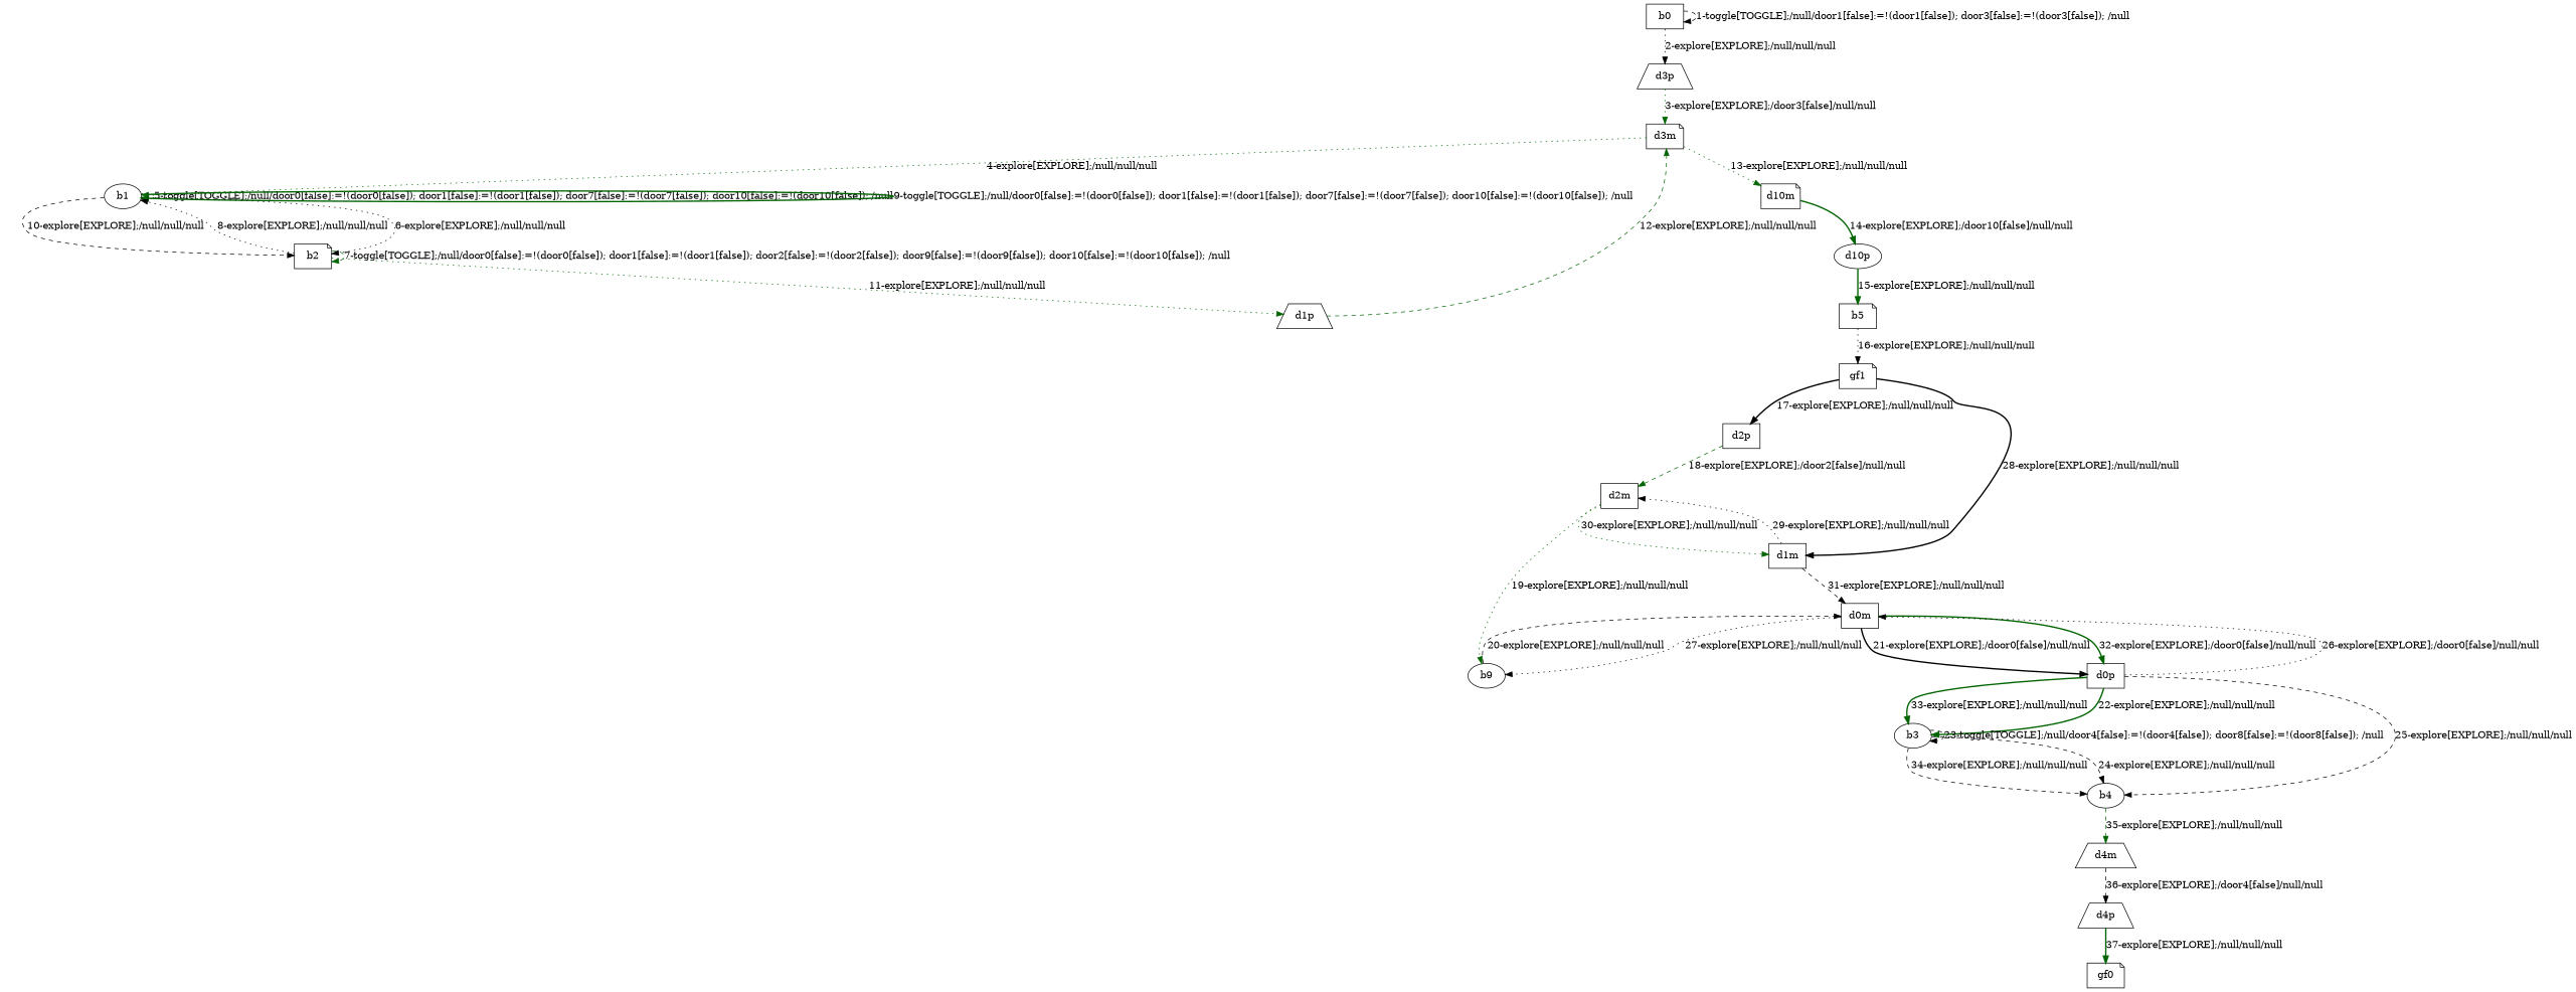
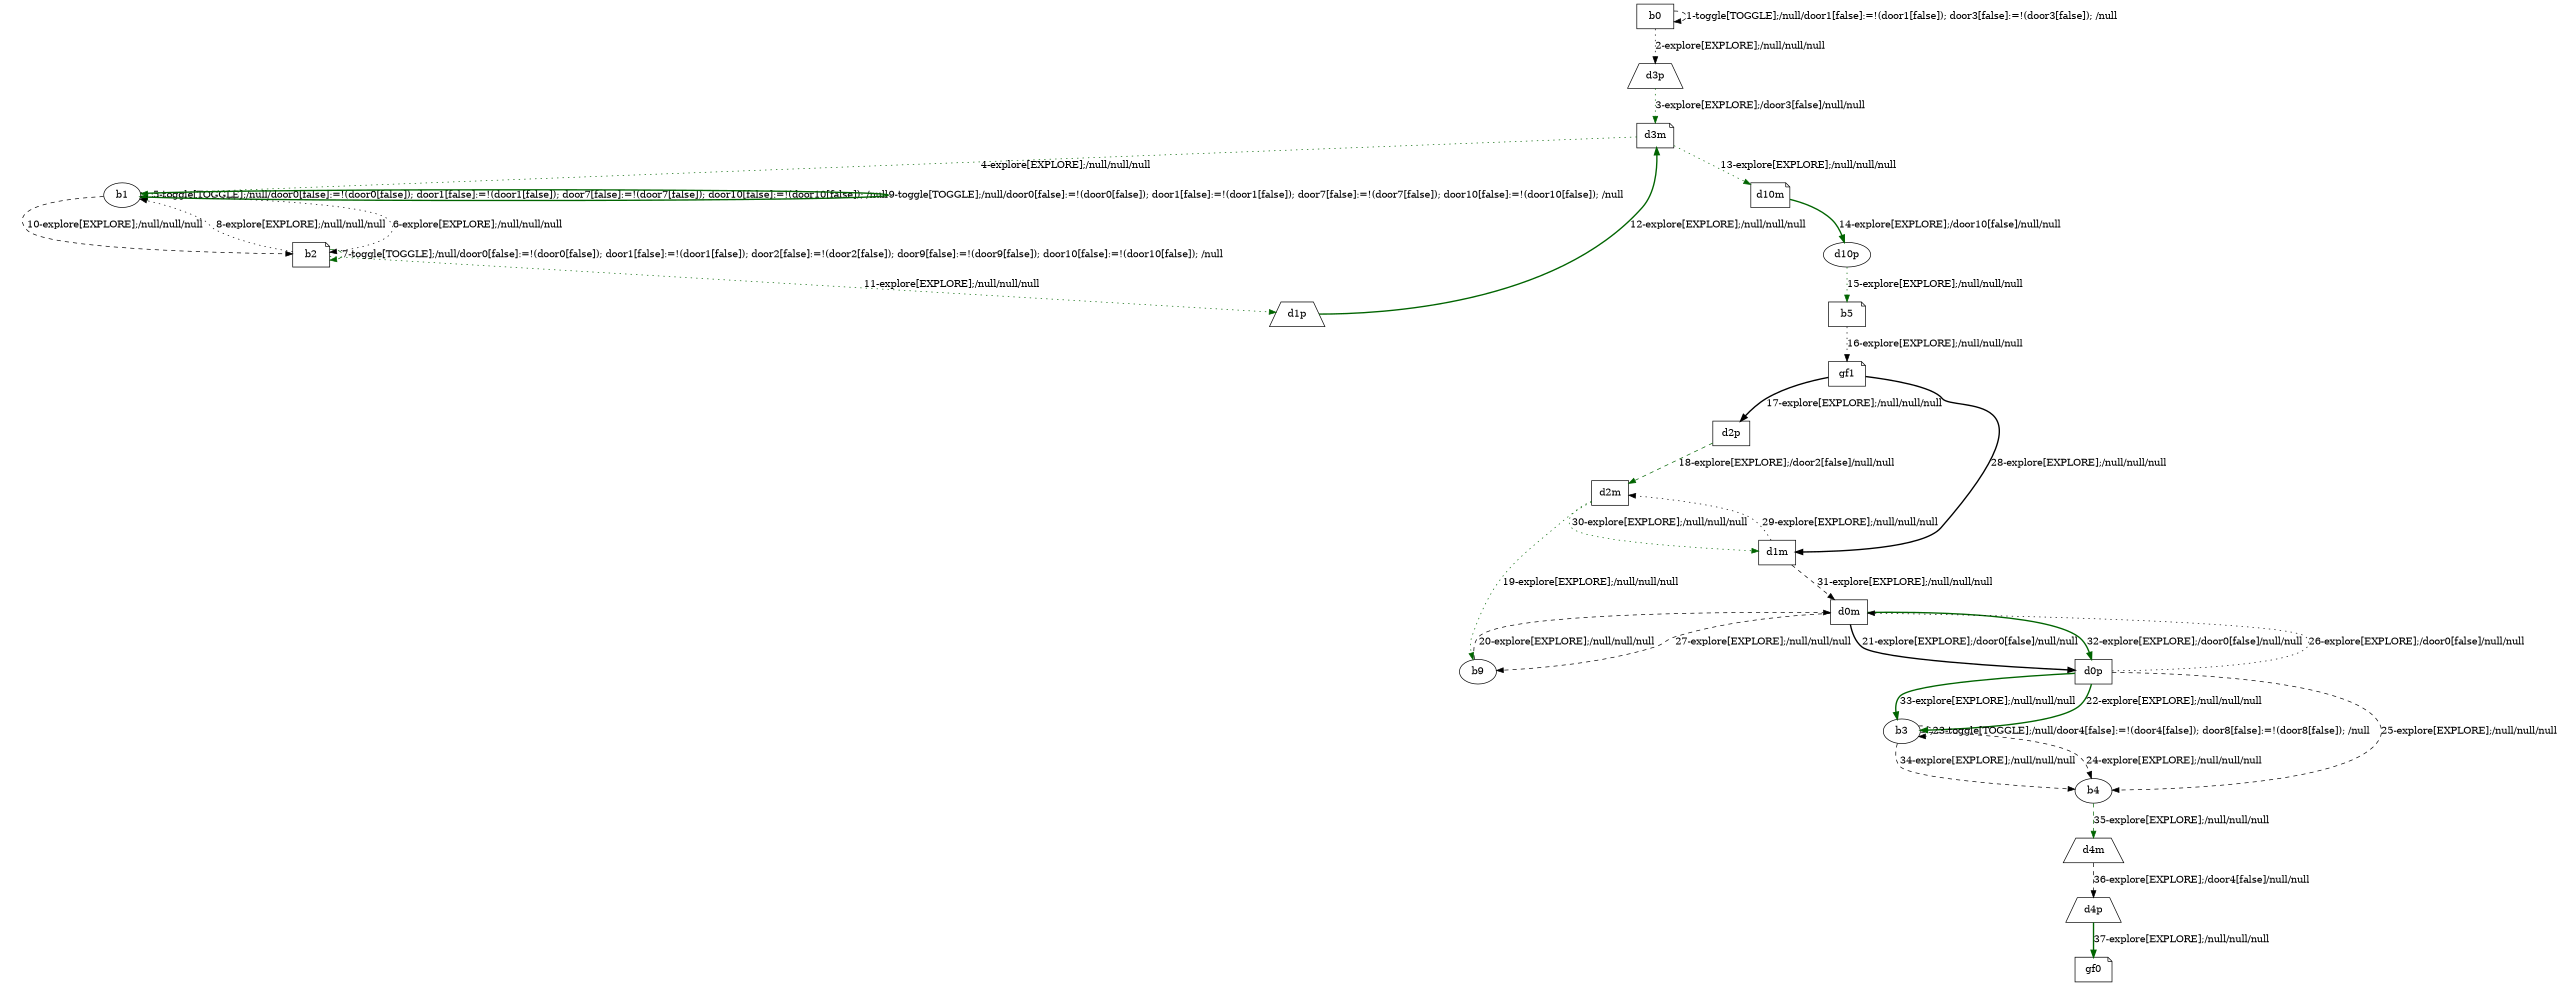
  digraph {
    node [shape=box]
    edge [color=black style=dotted]
    b0
    d3p [shape=trapezium]
    d3m [shape=note]
    b1 [shape=ellipse]
    d10m [shape=note]
    b2 [shape=note]
    d10p [shape=ellipse]
    d1p [shape=trapezium]
    b5 [shape=note]
    gf1 [shape=note]
    d2p
    d1m
    d2m
    b9 [shape=ellipse]
    d0m
    d0p
    b3 [shape=ellipse]
    b4 [shape=ellipse]
    d4m [shape=trapezium]
    d4p [shape=trapezium]
    gf0 [shape=note]
    b0 -> b0 [label="1-toggle[TOGGLE];/null/door1[false]:=!(door1[false]); door3[false]:=!(door3[false]); /null" style=dashed]
    b0 -> d3p [label="2-explore[EXPLORE];/null/null/null"]
    d3p -> d3m [color=darkgreen label="3-explore[EXPLORE];/door3[false]/null/null"]
    d3m -> b1 [color=darkgreen label="4-explore[EXPLORE];/null/null/null"]
    d3m -> d10m [color=darkgreen label="13-explore[EXPLORE];/null/null/null"]
    b1 -> b1 [label="5-toggle[TOGGLE];/null/door0[false]:=!(door0[false]); door1[false]:=!(door1[false]); door7[false]:=!(door7[false]); door10[false]:=!(door10[false]); /null"]
    b1 -> b1 [color=darkgreen label="9-toggle[TOGGLE];/null/door0[false]:=!(door0[false]); door1[false]:=!(door1[false]); door7[false]:=!(door7[false]); door10[false]:=!(door10[false]); /null" style=bold]
    b1 -> b2 [label="6-explore[EXPLORE];/null/null/null"]
    b1 -> b2 [label="10-explore[EXPLORE];/null/null/null" style=dashed]
    d10m -> d10p [color=darkgreen label="14-explore[EXPLORE];/door10[false]/null/null" style=bold]
    b2 -> b1 [label="8-explore[EXPLORE];/null/null/null"]
    b2 -> b2 [color=darkgreen label="7-toggle[TOGGLE];/null/door0[false]:=!(door0[false]); door1[false]:=!(door1[false]); door2[false]:=!(door2[false]); door9[false]:=!(door9[false]); door10[false]:=!(door10[false]); /null" style=dashed]
    b2 -> d1p [color=darkgreen label="11-explore[EXPLORE];/null/null/null"]
-   d10p -> b5 [color=darkgreen label="15-explore[EXPLORE];/null/null/null" style=bold]
-   d1p -> d3m [color=darkgreen label="12-explore[EXPLORE];/null/null/null" style=dashed]
+   d10p -> b5 [color=darkgreen label="15-explore[EXPLORE];/null/null/null"]
+   d1p -> d3m [color=darkgreen label="12-explore[EXPLORE];/null/null/null" style=bold]
    b5 -> gf1 [label="16-explore[EXPLORE];/null/null/null"]
    gf1 -> d2p [label="17-explore[EXPLORE];/null/null/null" style=bold]
    gf1 -> d1m [label="28-explore[EXPLORE];/null/null/null" style=bold]
    d2p -> d2m [color=darkgreen label="18-explore[EXPLORE];/door2[false]/null/null" style=dashed]
    d1m -> d2m [label="29-explore[EXPLORE];/null/null/null"]
    d1m -> d0m [label="31-explore[EXPLORE];/null/null/null" style=dashed]
    d2m -> d1m [color=darkgreen label="30-explore[EXPLORE];/null/null/null"]
    d2m -> b9 [color=darkgreen label="19-explore[EXPLORE];/null/null/null"]
    b9 -> d0m [label="20-explore[EXPLORE];/null/null/null" style=dashed]
-   d0m -> b9 [label="27-explore[EXPLORE];/null/null/null"]
+   d0m -> b9 [label="27-explore[EXPLORE];/null/null/null" style=dashed]
    d0m -> d0p [label="21-explore[EXPLORE];/door0[false]/null/null" style=bold]
    d0m -> d0p [color=darkgreen label="32-explore[EXPLORE];/door0[false]/null/null" style=bold]
    d0p -> d0m [label="26-explore[EXPLORE];/door0[false]/null/null"]
    d0p -> b3 [color=darkgreen label="22-explore[EXPLORE];/null/null/null" style=bold]
    d0p -> b3 [color=darkgreen label="33-explore[EXPLORE];/null/null/null" style=bold]
    d0p -> b4 [label="25-explore[EXPLORE];/null/null/null" style=dashed]
    b3 -> b3 [label="23-toggle[TOGGLE];/null/door4[false]:=!(door4[false]); door8[false]:=!(door8[false]); /null" style=dashed]
    b3 -> b4 [label="24-explore[EXPLORE];/null/null/null" style=dashed]
    b3 -> b4 [label="34-explore[EXPLORE];/null/null/null" style=dashed]
    b4 -> d4m [color=darkgreen label="35-explore[EXPLORE];/null/null/null" style=dashed]
    d4m -> d4p [label="36-explore[EXPLORE];/door4[false]/null/null" style=dashed]
    d4p -> gf0 [color=darkgreen label="37-explore[EXPLORE];/null/null/null" style=bold]
  }
